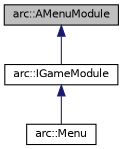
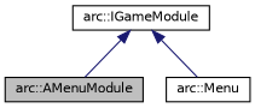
  digraph {
    node [color=black fillcolor=white fontname=Helvetica fontsize=10 shape=record style=filled]
    edge [color=midnightblue dir=back fontname=Helvetica fontsize=10 labelfontname=Helvetica labelfontsize=10 style=solid]
    n1 [fillcolor=grey75 fontcolor=black height=0.2 label="arc::AMenuModule" width=0.4]
    n2 [height=0.2 label="arc::Menu" width=0.4]
    n3 [height=0.2 label="arc::IGameModule" width=0.4]
-   n1 -> n3
+   n3 -> n1
    n3 -> n2
  }
